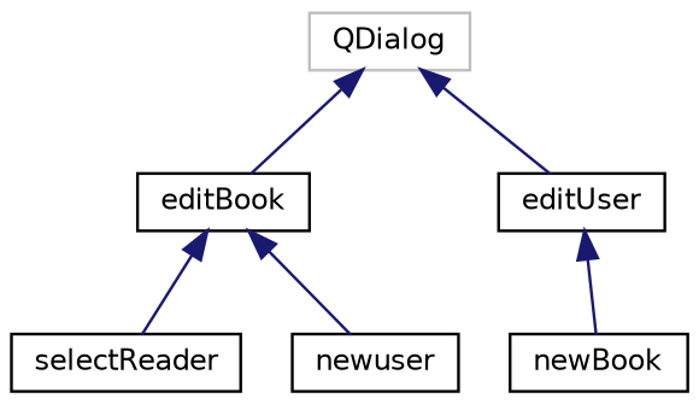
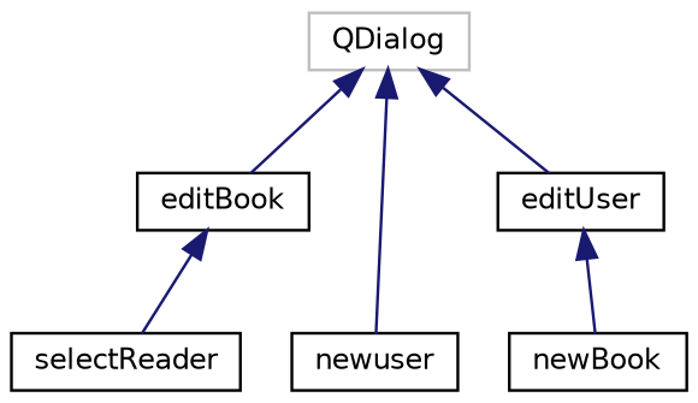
  digraph {
    rankdir=TB
    node [color=black fillcolor=white fontname=Helvetica fontsize=10 shape=record style=filled]
    edge [color=midnightblue dir=back fontname=Helvetica fontsize=10 labelfontname=Helvetica labelfontsize=10 style=solid]
    n1 [color=grey75 height=0.2 label=QDialog width=0.4]
    n2 [height=0.2 label=editBook width=0.4]
    n3 [height=0.2 label=editUser width=0.4]
    n4 [height=0.2 label=newuser width=0.4]
    n5 [height=0.2 label=selectReader width=0.4]
    n6 [height=0.2 label=newBook width=0.4]
    n1 -> n2
    n1 -> n3
-   n2 -> n4
+   n1 -> n4
    n2 -> n5
    n3 -> n6
  }
